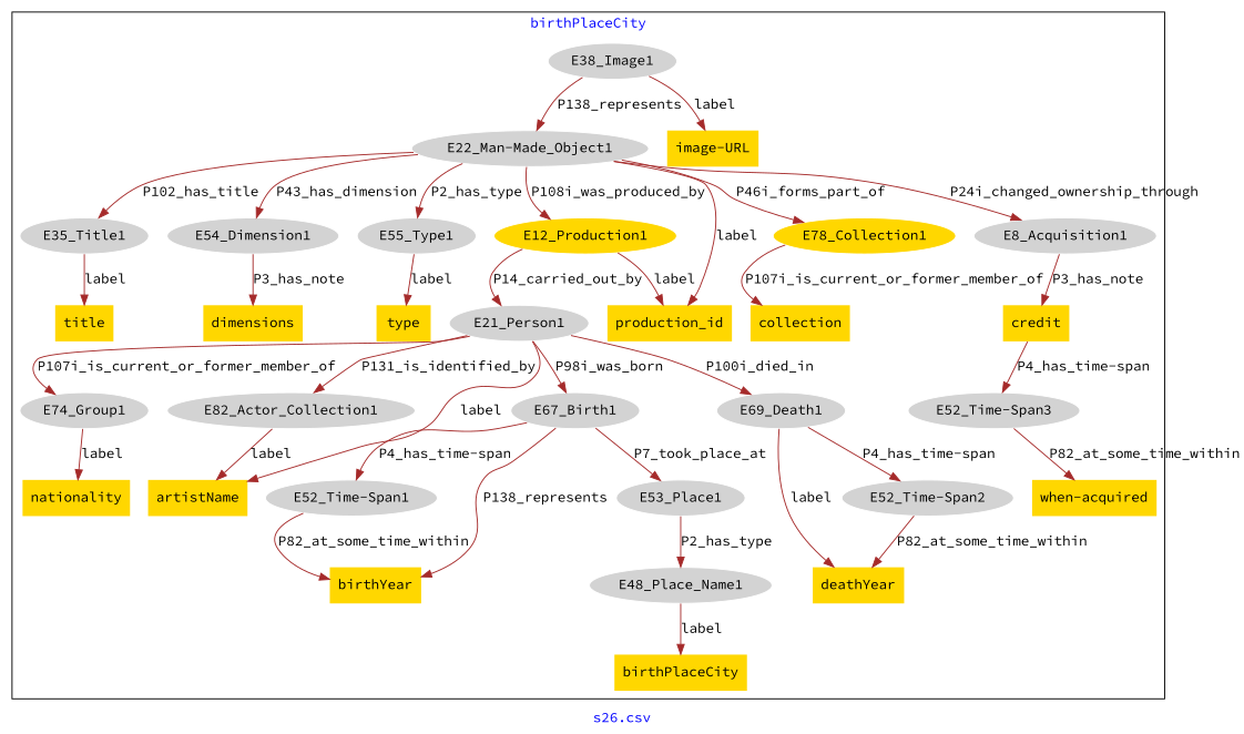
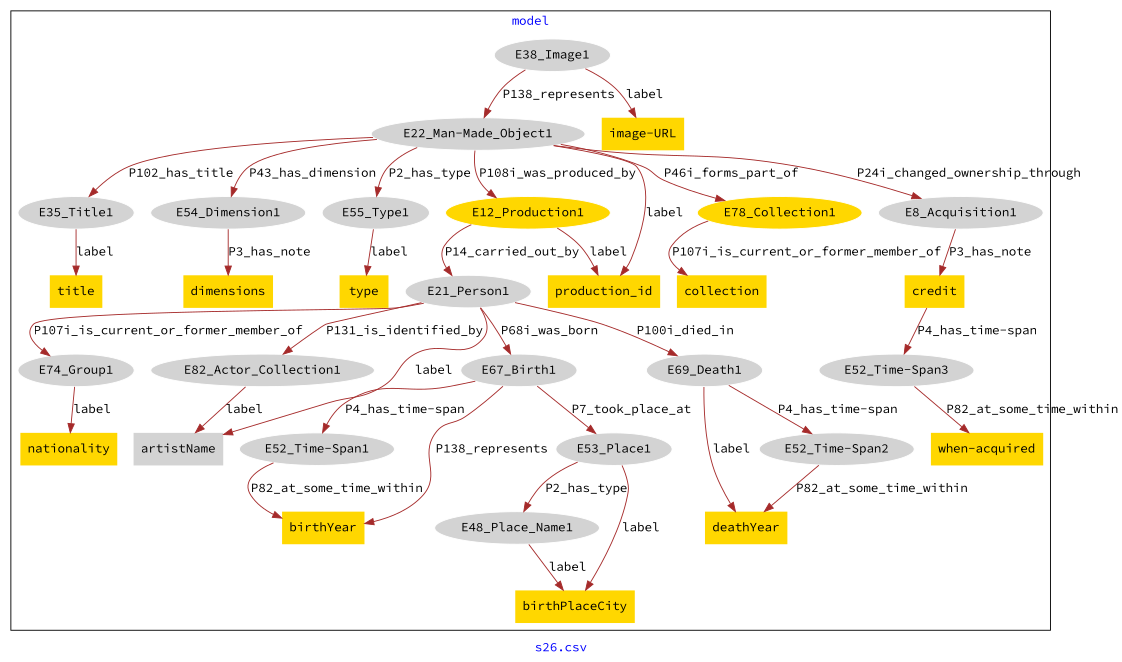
  digraph {
    fontcolor=blue
    fontname="Source Code Pro"
    label="s26.csv"
    remincross=true
    node [color=white fillcolor=lightgray fontname="Source Code Pro" style=filled]
    edge [color=brown fontcolor=black fontname="Source Code Pro"]
    n1 [fillcolor=gold label=E12_Production1]
    n2 [label=E21_Person1]
    n3 [label=E67_Birth1]
    n4 [label=E69_Death1]
    n5 [label=E74_Group1]
    n6 [label=E82_Actor_Collection1]
    n7 [label="E22_Man-Made_Object1"]
    n8 [label=E35_Title1]
    n9 [label=E54_Dimension1]
    n10 [label=E55_Type1]
    n11 [fillcolor=gold label=E78_Collection1]
    n12 [label=E8_Acquisition1]
    n13 [label=E38_Image1]
    n14 [label=E53_Place1]
    n15 [label=E48_Place_Name1]
    n16 [label="E52_Time-Span1"]
    n17 [label="E52_Time-Span2"]
    n18 [label="E52_Time-Span3"]
    n19 [fillcolor=gold label=nationality shape=plaintext color=""]
    n20 [fillcolor=gold label="when-acquired" shape=plaintext color=""]
    n21 [fillcolor=gold label=dimensions shape=plaintext color=""]
    n22 [fillcolor=gold label=birthPlaceCity shape=plaintext color=""]
-   n23 [fillcolor=gold label=artistName shape=plaintext color=""]
+   n23 [label=artistName shape=plaintext color=""]
    n24 [fillcolor=gold label=birthYear shape=plaintext color=""]
    n25 [fillcolor=gold label=credit shape=plaintext color=""]
    n26 [fillcolor=gold label="image-URL" shape=plaintext color=""]
    n27 [fillcolor=gold label=deathYear shape=plaintext color=""]
    n28 [fillcolor=gold label=collection shape=plaintext color=""]
    n29 [fillcolor=gold label=production_id shape=plaintext color=""]
    n30 [fillcolor=gold label=type shape=plaintext color=""]
    n31 [fillcolor=gold label=title shape=plaintext color=""]
    subgraph cluster_1 {
-     label=birthPlaceCity
+     label=model
      n1
      n2
      n3
      n4
      n5
      n6
      n7
      n8
      n9
      n10
      n11
      n12
      n13
      n14
      n15
      n16
      n17
      n18
      n19
      n20
      n21
      n22
      n23
      n24
      n25
      n26
      n27
      n28
      n29
      n30
      n31
    }
    n1 -> n2 [label=P14_carried_out_by]
    n1 -> n29 [label=label]
-   n2 -> n3 [label=P98i_was_born]
+   n2 -> n3 [label=P68i_was_born]
    n2 -> n4 [label=P100i_died_in]
    n2 -> n5 [label=P107i_is_current_or_former_member_of]
    n2 -> n6 [label=P131_is_identified_by]
    n2 -> n23 [label=label]
    n3 -> n14 [label=P7_took_place_at]
    n3 -> n16 [label="P4_has_time-span"]
    n3 -> n24 [label=P138_represents]
    n4 -> n17 [label="P4_has_time-span"]
    n4 -> n27 [label=label]
    n5 -> n19 [label=label]
    n6 -> n23 [label=label]
    n7 -> n1 [label=P108i_was_produced_by]
    n7 -> n8 [label=P102_has_title]
    n7 -> n9 [label=P43_has_dimension]
    n7 -> n10 [label=P2_has_type]
    n7 -> n11 [label=P46i_forms_part_of]
    n7 -> n12 [label=P24i_changed_ownership_through]
    n7 -> n29 [label=label]
    n8 -> n31 [label=label]
    n9 -> n21 [label=P3_has_note]
    n10 -> n30 [label=label]
    n11 -> n28 [label=P107i_is_current_or_former_member_of]
    n12 -> n25 [label=P3_has_note]
    n13 -> n7 [label=P138_represents]
    n13 -> n26 [label=label]
    n14 -> n15 [label=P2_has_type]
+   n14 -> n22 [label=label]
    n15 -> n22 [label=label]
    n16 -> n24 [label=P82_at_some_time_within]
    n17 -> n27 [label=P82_at_some_time_within]
    n18 -> n20 [label=P82_at_some_time_within]
    n25 -> n18 [label="P4_has_time-span"]
  }
